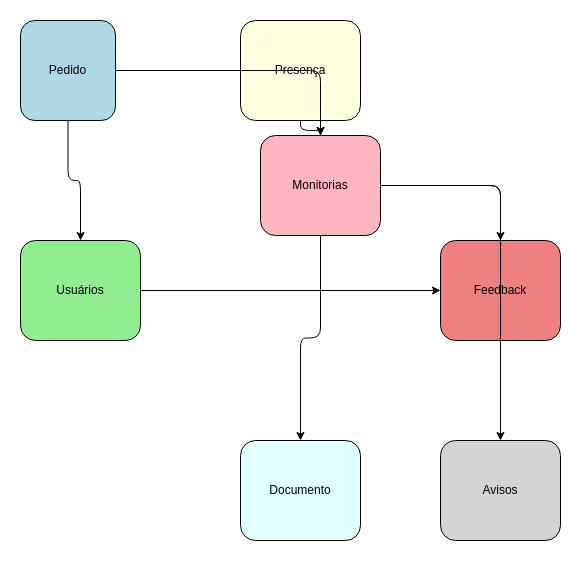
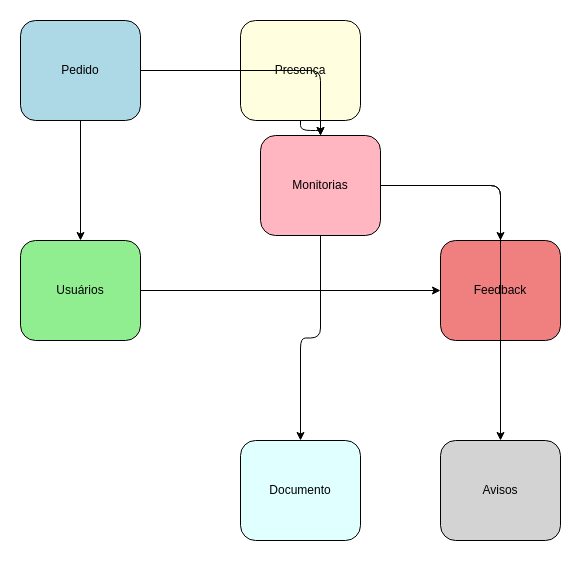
  <mxCell id="0" />
  <mxCell id="1" parent="0" />
- <mxCell id="2" value="Pedido" style="rounded=1;whiteSpace=wrap;html=1;fillColor=lightblue;" vertex="1" parent="1"><mxGeometry x="20" y="20" width="95" height="100" as="geometry" /></mxCell>
+ <mxCell id="2" value="Pedido" style="rounded=1;whiteSpace=wrap;html=1;fillColor=lightblue;" vertex="1" parent="1"><mxGeometry x="20" y="20" width="120" height="100" as="geometry" /></mxCell>
  <mxCell id="3" value="Presença" style="rounded=1;whiteSpace=wrap;html=1;fillColor=lightyellow;" vertex="1" parent="1"><mxGeometry x="240" y="20" width="120" height="100" as="geometry" /></mxCell>
  <mxCell id="4" value="Usuários" style="rounded=1;whiteSpace=wrap;html=1;fillColor=lightgreen;" vertex="1" parent="1"><mxGeometry x="20" y="240" width="120" height="100" as="geometry" /></mxCell>
  <mxCell id="5" value="Monitorias" style="rounded=1;whiteSpace=wrap;html=1;fillColor=lightpink;" vertex="1" parent="1"><mxGeometry x="260" y="135" width="120" height="100" as="geometry" /></mxCell>
  <mxCell id="6" value="Feedback" style="rounded=1;whiteSpace=wrap;html=1;fillColor=lightcoral;" vertex="1" parent="1"><mxGeometry x="440" y="240" width="120" height="100" as="geometry" /></mxCell>
  <mxCell id="7" value="Documento" style="rounded=1;whiteSpace=wrap;html=1;fillColor=lightcyan;" vertex="1" parent="1"><mxGeometry x="240" y="440" width="120" height="100" as="geometry" /></mxCell>
  <mxCell id="8" value="Avisos" style="rounded=1;whiteSpace=wrap;html=1;fillColor=lightgray;" vertex="1" parent="1"><mxGeometry x="440" y="440" width="120" height="100" as="geometry" /></mxCell>
  <mxCell id="9" style="edgeStyle=orthogonalEdgeStyle;rounded=1;" edge="1" parent="1" source="2" target="4"><mxGeometry relative="1" as="geometry" /></mxCell>
  <mxCell id="10" style="edgeStyle=orthogonalEdgeStyle;rounded=1;" edge="1" parent="1" source="2" target="5"><mxGeometry relative="1" as="geometry" /></mxCell>
  <mxCell id="11" style="edgeStyle=orthogonalEdgeStyle;rounded=1;" edge="1" parent="1" source="3" target="5"><mxGeometry relative="1" as="geometry" /></mxCell>
  <mxCell id="12" style="edgeStyle=orthogonalEdgeStyle;rounded=1;" edge="1" parent="1" source="4" target="6"><mxGeometry relative="1" as="geometry" /></mxCell>
  <mxCell id="13" style="edgeStyle=orthogonalEdgeStyle;rounded=1;" edge="1" parent="1" source="5" target="6"><mxGeometry relative="1" as="geometry" /></mxCell>
  <mxCell id="14" style="edgeStyle=orthogonalEdgeStyle;rounded=1;" edge="1" parent="1" source="5" target="7"><mxGeometry relative="1" as="geometry" /></mxCell>
  <mxCell id="15" style="edgeStyle=orthogonalEdgeStyle;rounded=1;" edge="1" parent="1" source="5" target="8"><mxGeometry relative="1" as="geometry" /></mxCell>
